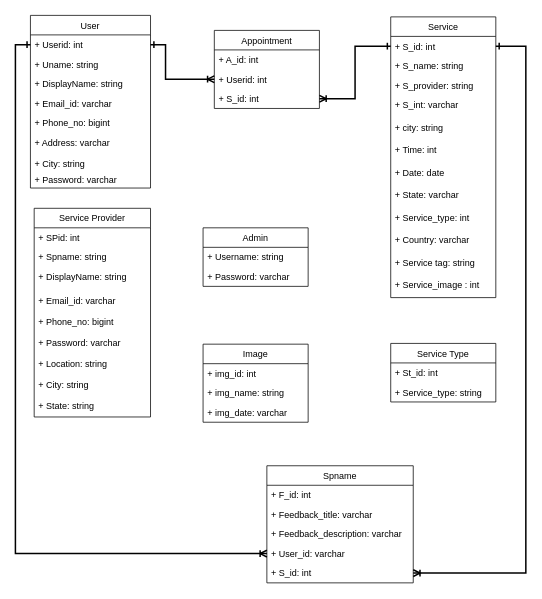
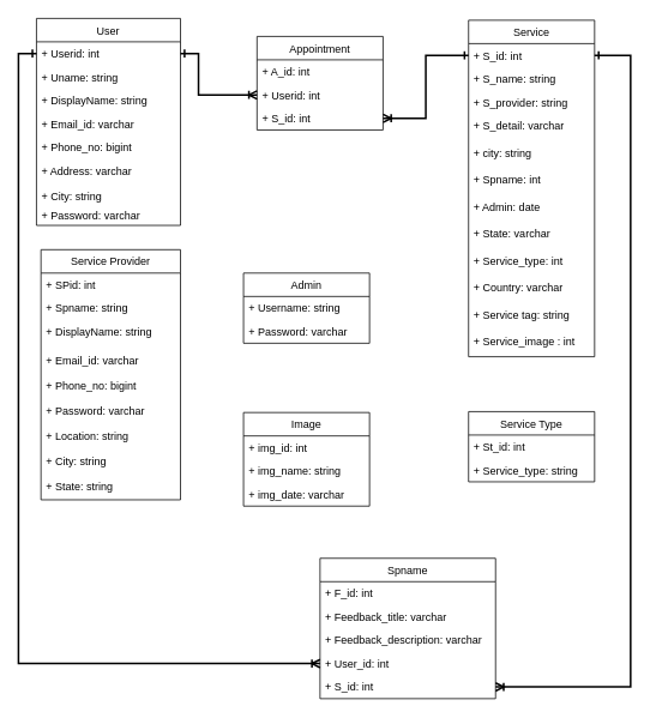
  <mxCell id="0" />
  <mxCell id="1" parent="0" />
  <mxCell id="2" value="User" style="swimlane;fontStyle=0;childLayout=stackLayout;horizontal=1;startSize=26;fillColor=none;horizontalStack=0;resizeParent=1;resizeParentMax=0;resizeLast=0;collapsible=1;marginBottom=0;" parent="1" vertex="1"><mxGeometry x="40" y="20" width="160" height="230" as="geometry" /></mxCell>
  <mxCell id="3" value="+ Userid: int" style="text;strokeColor=none;fillColor=none;align=left;verticalAlign=top;spacingLeft=4;spacingRight=4;overflow=hidden;rotatable=0;points=[[0,0.5],[1,0.5]];portConstraint=eastwest;" parent="2" vertex="1"><mxGeometry y="26" width="160" height="26" as="geometry" /></mxCell>
  <mxCell id="4" value="+ Uname: string" style="text;strokeColor=none;fillColor=none;align=left;verticalAlign=top;spacingLeft=4;spacingRight=4;overflow=hidden;rotatable=0;points=[[0,0.5],[1,0.5]];portConstraint=eastwest;" parent="2" vertex="1"><mxGeometry y="52" width="160" height="26" as="geometry" /></mxCell>
  <mxCell id="5" value="+ DisplayName: string" style="text;strokeColor=none;fillColor=none;align=left;verticalAlign=top;spacingLeft=4;spacingRight=4;overflow=hidden;rotatable=0;points=[[0,0.5],[1,0.5]];portConstraint=eastwest;" parent="2" vertex="1"><mxGeometry y="78" width="160" height="26" as="geometry" /></mxCell>
  <mxCell id="6" value="+ Email_id: varchar" style="text;strokeColor=none;fillColor=none;align=left;verticalAlign=top;spacingLeft=4;spacingRight=4;overflow=hidden;rotatable=0;points=[[0,0.5],[1,0.5]];portConstraint=eastwest;" parent="2" vertex="1"><mxGeometry y="104" width="160" height="26" as="geometry" /></mxCell>
  <mxCell id="7" value="+ Phone_no: bigint" style="text;strokeColor=none;fillColor=none;align=left;verticalAlign=top;spacingLeft=4;spacingRight=4;overflow=hidden;rotatable=0;points=[[0,0.5],[1,0.5]];portConstraint=eastwest;" parent="2" vertex="1"><mxGeometry y="130" width="160" height="26" as="geometry" /></mxCell>
  <mxCell id="8" value="+ Address: varchar" style="text;strokeColor=none;fillColor=none;align=left;verticalAlign=top;spacingLeft=4;spacingRight=4;overflow=hidden;rotatable=0;points=[[0,0.5],[1,0.5]];portConstraint=eastwest;" parent="2" vertex="1"><mxGeometry y="156" width="160" height="28" as="geometry" /></mxCell>
  <mxCell id="9" value="+ City: string" style="text;strokeColor=none;fillColor=none;align=left;verticalAlign=top;spacingLeft=4;spacingRight=4;overflow=hidden;rotatable=0;points=[[0,0.5],[1,0.5]];portConstraint=eastwest;" parent="2" vertex="1"><mxGeometry y="184" width="160" height="22" as="geometry" /></mxCell>
  <mxCell id="10" value="+ Password: varchar" style="text;strokeColor=none;fillColor=none;align=left;verticalAlign=top;spacingLeft=4;spacingRight=4;overflow=hidden;rotatable=0;points=[[0,0.5],[1,0.5]];portConstraint=eastwest;" parent="2" vertex="1"><mxGeometry y="206" width="160" height="24" as="geometry" /></mxCell>
  <mxCell id="11" value="Service Provider" style="swimlane;fontStyle=0;childLayout=stackLayout;horizontal=1;startSize=26;fillColor=none;horizontalStack=0;resizeParent=1;resizeParentMax=0;resizeLast=0;collapsible=1;marginBottom=0;" parent="1" vertex="1"><mxGeometry x="45" y="277" width="155" height="278" as="geometry" /></mxCell>
  <mxCell id="12" value="+ SPid: int" style="text;strokeColor=none;fillColor=none;align=left;verticalAlign=top;spacingLeft=4;spacingRight=4;overflow=hidden;rotatable=0;points=[[0,0.5],[1,0.5]];portConstraint=eastwest;" parent="11" vertex="1"><mxGeometry y="26" width="155" height="26" as="geometry" /></mxCell>
  <mxCell id="13" value="+ Spname: string" style="text;strokeColor=none;fillColor=none;align=left;verticalAlign=top;spacingLeft=4;spacingRight=4;overflow=hidden;rotatable=0;points=[[0,0.5],[1,0.5]];portConstraint=eastwest;" parent="11" vertex="1"><mxGeometry y="52" width="155" height="26" as="geometry" /></mxCell>
  <mxCell id="14" value="+ DisplayName: string" style="text;strokeColor=none;fillColor=none;align=left;verticalAlign=top;spacingLeft=4;spacingRight=4;overflow=hidden;rotatable=0;points=[[0,0.5],[1,0.5]];portConstraint=eastwest;" parent="11" vertex="1"><mxGeometry y="78" width="155" height="32" as="geometry" /></mxCell>
  <mxCell id="15" value="+ Email_id: varchar" style="text;strokeColor=none;fillColor=none;align=left;verticalAlign=top;spacingLeft=4;spacingRight=4;overflow=hidden;rotatable=0;points=[[0,0.5],[1,0.5]];portConstraint=eastwest;" parent="11" vertex="1"><mxGeometry y="110" width="155" height="28" as="geometry" /></mxCell>
  <mxCell id="16" value="+ Phone_no: bigint" style="text;strokeColor=none;fillColor=none;align=left;verticalAlign=top;spacingLeft=4;spacingRight=4;overflow=hidden;rotatable=0;points=[[0,0.5],[1,0.5]];portConstraint=eastwest;" parent="11" vertex="1"><mxGeometry y="138" width="155" height="28" as="geometry" /></mxCell>
  <mxCell id="17" value="+ Password: varchar" style="text;strokeColor=none;fillColor=none;align=left;verticalAlign=top;spacingLeft=4;spacingRight=4;overflow=hidden;rotatable=0;points=[[0,0.5],[1,0.5]];portConstraint=eastwest;" parent="11" vertex="1"><mxGeometry y="166" width="155" height="28" as="geometry" /></mxCell>
  <mxCell id="18" value="+ Location: string" style="text;strokeColor=none;fillColor=none;align=left;verticalAlign=top;spacingLeft=4;spacingRight=4;overflow=hidden;rotatable=0;points=[[0,0.5],[1,0.5]];portConstraint=eastwest;" parent="11" vertex="1"><mxGeometry y="194" width="155" height="28" as="geometry" /></mxCell>
  <mxCell id="19" value="+ City: string" style="text;strokeColor=none;fillColor=none;align=left;verticalAlign=top;spacingLeft=4;spacingRight=4;overflow=hidden;rotatable=0;points=[[0,0.5],[1,0.5]];portConstraint=eastwest;" parent="11" vertex="1"><mxGeometry y="222" width="155" height="28" as="geometry" /></mxCell>
  <mxCell id="20" value="+ State: string" style="text;strokeColor=none;fillColor=none;align=left;verticalAlign=top;spacingLeft=4;spacingRight=4;overflow=hidden;rotatable=0;points=[[0,0.5],[1,0.5]];portConstraint=eastwest;" parent="11" vertex="1"><mxGeometry y="250" width="155" height="28" as="geometry" /></mxCell>
  <mxCell id="21" value="Service" style="swimlane;fontStyle=0;childLayout=stackLayout;horizontal=1;startSize=26;fillColor=none;horizontalStack=0;resizeParent=1;resizeParentMax=0;resizeLast=0;collapsible=1;marginBottom=0;" parent="1" vertex="1"><mxGeometry x="520" y="22" width="140" height="374" as="geometry" /></mxCell>
  <mxCell id="22" value="+ S_id: int" style="text;strokeColor=none;fillColor=none;align=left;verticalAlign=top;spacingLeft=4;spacingRight=4;overflow=hidden;rotatable=0;points=[[0,0.5],[1,0.5]];portConstraint=eastwest;" parent="21" vertex="1"><mxGeometry y="26" width="140" height="26" as="geometry" /></mxCell>
  <mxCell id="23" value="+ S_name: string" style="text;strokeColor=none;fillColor=none;align=left;verticalAlign=top;spacingLeft=4;spacingRight=4;overflow=hidden;rotatable=0;points=[[0,0.5],[1,0.5]];portConstraint=eastwest;" parent="21" vertex="1"><mxGeometry y="52" width="140" height="26" as="geometry" /></mxCell>
  <mxCell id="24" value="+ S_provider: string" style="text;strokeColor=none;fillColor=none;align=left;verticalAlign=top;spacingLeft=4;spacingRight=4;overflow=hidden;rotatable=0;points=[[0,0.5],[1,0.5]];portConstraint=eastwest;" parent="21" vertex="1"><mxGeometry y="78" width="140" height="26" as="geometry" /></mxCell>
- <mxCell id="25" value="+ S_int: varchar" style="text;strokeColor=none;fillColor=none;align=left;verticalAlign=top;spacingLeft=4;spacingRight=4;overflow=hidden;rotatable=0;points=[[0,0.5],[1,0.5]];portConstraint=eastwest;" parent="21" vertex="1"><mxGeometry y="104" width="140" height="30" as="geometry" /></mxCell>
+ <mxCell id="25" value="+ S_detail: varchar" style="text;strokeColor=none;fillColor=none;align=left;verticalAlign=top;spacingLeft=4;spacingRight=4;overflow=hidden;rotatable=0;points=[[0,0.5],[1,0.5]];portConstraint=eastwest;" parent="21" vertex="1"><mxGeometry y="104" width="140" height="30" as="geometry" /></mxCell>
  <mxCell id="26" value="+ city: string" style="text;strokeColor=none;fillColor=none;align=left;verticalAlign=top;spacingLeft=4;spacingRight=4;overflow=hidden;rotatable=0;points=[[0,0.5],[1,0.5]];portConstraint=eastwest;" parent="21" vertex="1"><mxGeometry y="134" width="140" height="30" as="geometry" /></mxCell>
- <mxCell id="27" value="+ Time: int" style="text;strokeColor=none;fillColor=none;align=left;verticalAlign=top;spacingLeft=4;spacingRight=4;overflow=hidden;rotatable=0;points=[[0,0.5],[1,0.5]];portConstraint=eastwest;" parent="21" vertex="1"><mxGeometry y="164" width="140" height="30" as="geometry" /></mxCell>
- <mxCell id="28" value="+ Date: date" style="text;strokeColor=none;fillColor=none;align=left;verticalAlign=top;spacingLeft=4;spacingRight=4;overflow=hidden;rotatable=0;points=[[0,0.5],[1,0.5]];portConstraint=eastwest;" parent="21" vertex="1"><mxGeometry y="194" width="140" height="30" as="geometry" /></mxCell>
+ <mxCell id="27" value="+ Spname: int" style="text;strokeColor=none;fillColor=none;align=left;verticalAlign=top;spacingLeft=4;spacingRight=4;overflow=hidden;rotatable=0;points=[[0,0.5],[1,0.5]];portConstraint=eastwest;" parent="21" vertex="1"><mxGeometry y="164" width="140" height="30" as="geometry" /></mxCell>
+ <mxCell id="28" value="+ Admin: date" style="text;strokeColor=none;fillColor=none;align=left;verticalAlign=top;spacingLeft=4;spacingRight=4;overflow=hidden;rotatable=0;points=[[0,0.5],[1,0.5]];portConstraint=eastwest;" parent="21" vertex="1"><mxGeometry y="194" width="140" height="30" as="geometry" /></mxCell>
  <mxCell id="29" value="+ State: varchar" style="text;strokeColor=none;fillColor=none;align=left;verticalAlign=top;spacingLeft=4;spacingRight=4;overflow=hidden;rotatable=0;points=[[0,0.5],[1,0.5]];portConstraint=eastwest;" parent="21" vertex="1"><mxGeometry y="224" width="140" height="30" as="geometry" /></mxCell>
  <mxCell id="30" value="+ Service_type: int" style="text;strokeColor=none;fillColor=none;align=left;verticalAlign=top;spacingLeft=4;spacingRight=4;overflow=hidden;rotatable=0;points=[[0,0.5],[1,0.5]];portConstraint=eastwest;" parent="21" vertex="1"><mxGeometry y="254" width="140" height="30" as="geometry" /></mxCell>
  <mxCell id="31" value="+ Country: varchar" style="text;strokeColor=none;fillColor=none;align=left;verticalAlign=top;spacingLeft=4;spacingRight=4;overflow=hidden;rotatable=0;points=[[0,0.5],[1,0.5]];portConstraint=eastwest;" parent="21" vertex="1"><mxGeometry y="284" width="140" height="30" as="geometry" /></mxCell>
  <mxCell id="32" value="+ Service tag: string" style="text;strokeColor=none;fillColor=none;align=left;verticalAlign=top;spacingLeft=4;spacingRight=4;overflow=hidden;rotatable=0;points=[[0,0.5],[1,0.5]];portConstraint=eastwest;" vertex="1" parent="21"><mxGeometry y="314" width="140" height="30" as="geometry" /></mxCell>
  <mxCell id="33" value="+ Service_image : int" style="text;strokeColor=none;fillColor=none;align=left;verticalAlign=top;spacingLeft=4;spacingRight=4;overflow=hidden;rotatable=0;points=[[0,0.5],[1,0.5]];portConstraint=eastwest;" vertex="1" parent="21"><mxGeometry y="344" width="140" height="30" as="geometry" /></mxCell>
  <mxCell id="34" value="Admin" style="swimlane;fontStyle=0;childLayout=stackLayout;horizontal=1;startSize=26;fillColor=none;horizontalStack=0;resizeParent=1;resizeParentMax=0;resizeLast=0;collapsible=1;marginBottom=0;" parent="1" vertex="1"><mxGeometry x="270" y="303" width="140" height="78" as="geometry" /></mxCell>
  <mxCell id="35" value="+ Username: string" style="text;strokeColor=none;fillColor=none;align=left;verticalAlign=top;spacingLeft=4;spacingRight=4;overflow=hidden;rotatable=0;points=[[0,0.5],[1,0.5]];portConstraint=eastwest;" parent="34" vertex="1"><mxGeometry y="26" width="140" height="26" as="geometry" /></mxCell>
  <mxCell id="36" value="+ Password: varchar" style="text;strokeColor=none;fillColor=none;align=left;verticalAlign=top;spacingLeft=4;spacingRight=4;overflow=hidden;rotatable=0;points=[[0,0.5],[1,0.5]];portConstraint=eastwest;" parent="34" vertex="1"><mxGeometry y="52" width="140" height="26" as="geometry" /></mxCell>
  <mxCell id="37" value="Service Type" style="swimlane;fontStyle=0;childLayout=stackLayout;horizontal=1;startSize=26;fillColor=none;horizontalStack=0;resizeParent=1;resizeParentMax=0;resizeLast=0;collapsible=1;marginBottom=0;" parent="1" vertex="1"><mxGeometry x="520" y="457" width="140" height="78" as="geometry" /></mxCell>
  <mxCell id="38" value="+ St_id: int" style="text;strokeColor=none;fillColor=none;align=left;verticalAlign=top;spacingLeft=4;spacingRight=4;overflow=hidden;rotatable=0;points=[[0,0.5],[1,0.5]];portConstraint=eastwest;" parent="37" vertex="1"><mxGeometry y="26" width="140" height="26" as="geometry" /></mxCell>
  <mxCell id="39" value="+ Service_type: string" style="text;strokeColor=none;fillColor=none;align=left;verticalAlign=top;spacingLeft=4;spacingRight=4;overflow=hidden;rotatable=0;points=[[0,0.5],[1,0.5]];portConstraint=eastwest;" parent="37" vertex="1"><mxGeometry y="52" width="140" height="26" as="geometry" /></mxCell>
  <mxCell id="40" value="Appointment" style="swimlane;fontStyle=0;childLayout=stackLayout;horizontal=1;startSize=26;fillColor=none;horizontalStack=0;resizeParent=1;resizeParentMax=0;resizeLast=0;collapsible=1;marginBottom=0;" vertex="1" parent="1"><mxGeometry x="285" y="40" width="140" height="104" as="geometry" /></mxCell>
  <mxCell id="41" value="+ A_id: int" style="text;strokeColor=none;fillColor=none;align=left;verticalAlign=top;spacingLeft=4;spacingRight=4;overflow=hidden;rotatable=0;points=[[0,0.5],[1,0.5]];portConstraint=eastwest;" vertex="1" parent="40"><mxGeometry y="26" width="140" height="26" as="geometry" /></mxCell>
  <mxCell id="42" value="+ Userid: int" style="text;strokeColor=none;fillColor=none;align=left;verticalAlign=top;spacingLeft=4;spacingRight=4;overflow=hidden;rotatable=0;points=[[0,0.5],[1,0.5]];portConstraint=eastwest;" vertex="1" parent="40"><mxGeometry y="52" width="140" height="26" as="geometry" /></mxCell>
  <mxCell id="43" value="+ S_id: int" style="text;strokeColor=none;fillColor=none;align=left;verticalAlign=top;spacingLeft=4;spacingRight=4;overflow=hidden;rotatable=0;points=[[0,0.5],[1,0.5]];portConstraint=eastwest;" vertex="1" parent="40"><mxGeometry y="78" width="140" height="26" as="geometry" /></mxCell>
  <mxCell id="44" style="edgeStyle=orthogonalEdgeStyle;rounded=0;orthogonalLoop=1;jettySize=auto;html=1;startArrow=ERone;startFill=0;strokeWidth=2;endArrow=ERoneToMany;endFill=0;" edge="1" parent="1" source="3" target="42"><mxGeometry relative="1" as="geometry"><mxPoint x="260" y="80" as="targetPoint" /><Array as="points"><mxPoint x="220" y="59" /><mxPoint x="220" y="105" /></Array></mxGeometry></mxCell>
  <mxCell id="45" style="edgeStyle=orthogonalEdgeStyle;rounded=0;orthogonalLoop=1;jettySize=auto;html=1;startArrow=ERone;startFill=0;endArrow=ERoneToMany;endFill=0;strokeWidth=2;" edge="1" parent="1" source="22" target="43"><mxGeometry relative="1" as="geometry" /></mxCell>
  <mxCell id="46" value="Image" style="swimlane;fontStyle=0;childLayout=stackLayout;horizontal=1;startSize=26;fillColor=none;horizontalStack=0;resizeParent=1;resizeParentMax=0;resizeLast=0;collapsible=1;marginBottom=0;" vertex="1" parent="1"><mxGeometry x="270" y="458" width="140" height="104" as="geometry" /></mxCell>
  <mxCell id="47" value="+ img_id: int" style="text;strokeColor=none;fillColor=none;align=left;verticalAlign=top;spacingLeft=4;spacingRight=4;overflow=hidden;rotatable=0;points=[[0,0.5],[1,0.5]];portConstraint=eastwest;" vertex="1" parent="46"><mxGeometry y="26" width="140" height="26" as="geometry" /></mxCell>
  <mxCell id="48" value="+ img_name: string" style="text;strokeColor=none;fillColor=none;align=left;verticalAlign=top;spacingLeft=4;spacingRight=4;overflow=hidden;rotatable=0;points=[[0,0.5],[1,0.5]];portConstraint=eastwest;" vertex="1" parent="46"><mxGeometry y="52" width="140" height="26" as="geometry" /></mxCell>
  <mxCell id="49" value="+ img_date: varchar" style="text;strokeColor=none;fillColor=none;align=left;verticalAlign=top;spacingLeft=4;spacingRight=4;overflow=hidden;rotatable=0;points=[[0,0.5],[1,0.5]];portConstraint=eastwest;" vertex="1" parent="46"><mxGeometry y="78" width="140" height="26" as="geometry" /></mxCell>
  <mxCell id="50" value="Spname" style="swimlane;fontStyle=0;childLayout=stackLayout;horizontal=1;startSize=26;fillColor=none;horizontalStack=0;resizeParent=1;resizeParentMax=0;resizeLast=0;collapsible=1;marginBottom=0;" vertex="1" parent="1"><mxGeometry x="355" y="620" width="195" height="156" as="geometry" /></mxCell>
  <mxCell id="51" value="+ F_id: int" style="text;strokeColor=none;fillColor=none;align=left;verticalAlign=top;spacingLeft=4;spacingRight=4;overflow=hidden;rotatable=0;points=[[0,0.5],[1,0.5]];portConstraint=eastwest;" vertex="1" parent="50"><mxGeometry y="26" width="195" height="26" as="geometry" /></mxCell>
  <mxCell id="52" value="+ Feedback_title: varchar" style="text;strokeColor=none;fillColor=none;align=left;verticalAlign=top;spacingLeft=4;spacingRight=4;overflow=hidden;rotatable=0;points=[[0,0.5],[1,0.5]];portConstraint=eastwest;" vertex="1" parent="50"><mxGeometry y="52" width="195" height="26" as="geometry" /></mxCell>
  <mxCell id="53" value="+ Feedback_description: varchar" style="text;strokeColor=none;fillColor=none;align=left;verticalAlign=top;spacingLeft=4;spacingRight=4;overflow=hidden;rotatable=0;points=[[0,0.5],[1,0.5]];portConstraint=eastwest;" vertex="1" parent="50"><mxGeometry y="78" width="195" height="26" as="geometry" /></mxCell>
- <mxCell id="54" value="+ User_id: varchar" style="text;strokeColor=none;fillColor=none;align=left;verticalAlign=top;spacingLeft=4;spacingRight=4;overflow=hidden;rotatable=0;points=[[0,0.5],[1,0.5]];portConstraint=eastwest;" vertex="1" parent="50"><mxGeometry y="104" width="195" height="26" as="geometry" /></mxCell>
+ <mxCell id="54" value="+ User_id: int" style="text;strokeColor=none;fillColor=none;align=left;verticalAlign=top;spacingLeft=4;spacingRight=4;overflow=hidden;rotatable=0;points=[[0,0.5],[1,0.5]];portConstraint=eastwest;" vertex="1" parent="50"><mxGeometry y="104" width="195" height="26" as="geometry" /></mxCell>
  <mxCell id="55" value="+ S_id: int" style="text;strokeColor=none;fillColor=none;align=left;verticalAlign=top;spacingLeft=4;spacingRight=4;overflow=hidden;rotatable=0;points=[[0,0.5],[1,0.5]];portConstraint=eastwest;" vertex="1" parent="50"><mxGeometry y="130" width="195" height="26" as="geometry" /></mxCell>
  <mxCell id="56" style="edgeStyle=orthogonalEdgeStyle;rounded=0;orthogonalLoop=1;jettySize=auto;html=1;entryX=1;entryY=0.5;entryDx=0;entryDy=0;startArrow=ERone;startFill=0;endArrow=ERoneToMany;endFill=0;strokeWidth=2;" edge="1" parent="1" source="22" target="55"><mxGeometry relative="1" as="geometry"><Array as="points"><mxPoint x="700" y="61" /><mxPoint x="700" y="763" /></Array></mxGeometry></mxCell>
  <mxCell id="57" style="edgeStyle=orthogonalEdgeStyle;rounded=0;orthogonalLoop=1;jettySize=auto;html=1;entryX=0;entryY=0.5;entryDx=0;entryDy=0;startArrow=ERone;startFill=0;endArrow=ERoneToMany;endFill=0;strokeWidth=2;" edge="1" parent="1" source="3" target="54"><mxGeometry relative="1" as="geometry"><Array as="points"><mxPoint x="20" y="59" /><mxPoint x="20" y="737" /></Array></mxGeometry></mxCell>
